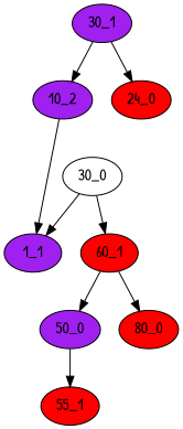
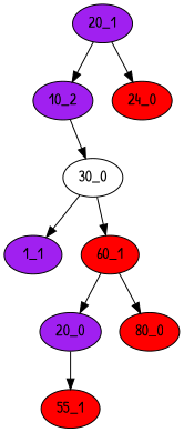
  digraph {
    fontname="Patrick Hand"
    node [fillcolor=purple fontcolor=black fontname="Patrick Hand" style=filled]
    edge [fontname="Patrick Hand"]
    n1 [label="10_2"]
    "1_1"
    "24_0" [fillcolor=red]
-   "20_1" [label="30_1"]
+   "20_1"
    "55_1" [fillcolor=red]
-   "50_0"
+   "50_0" [label="20_0"]
    "80_0" [fillcolor=red]
    "60_1" [fillcolor=red]
    "30_0" [fillcolor="" fontcolor="" style=""]
-   n1 -> "1_1"
+   n1 -> "30_0"
    "20_1" -> n1
    "20_1" -> "24_0"
    "50_0" -> "55_1"
    "60_1" -> "50_0"
    "60_1" -> "80_0"
    "30_0" -> "1_1"
    "30_0" -> "60_1"
  }
